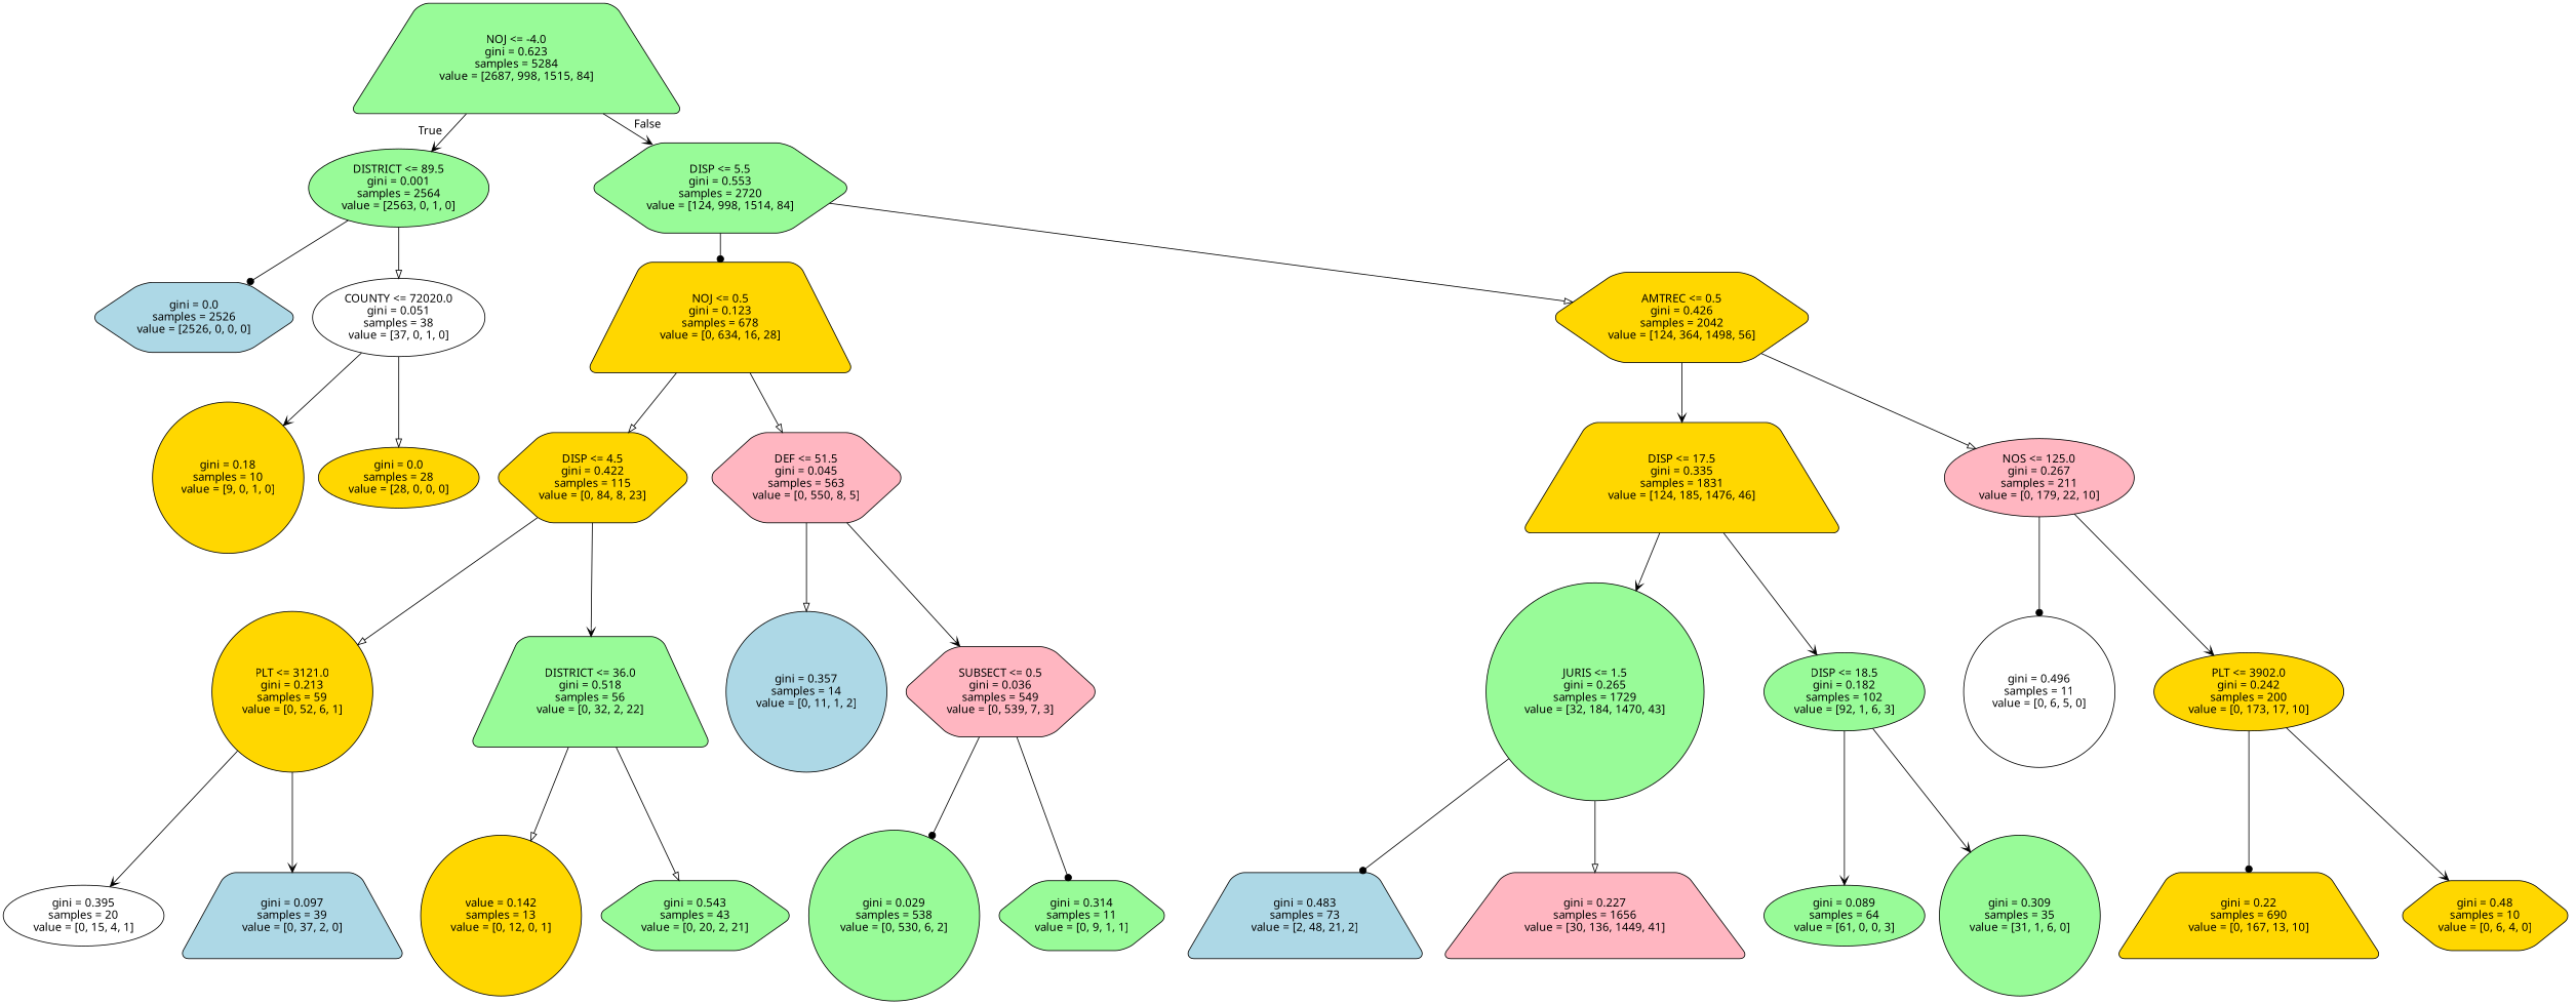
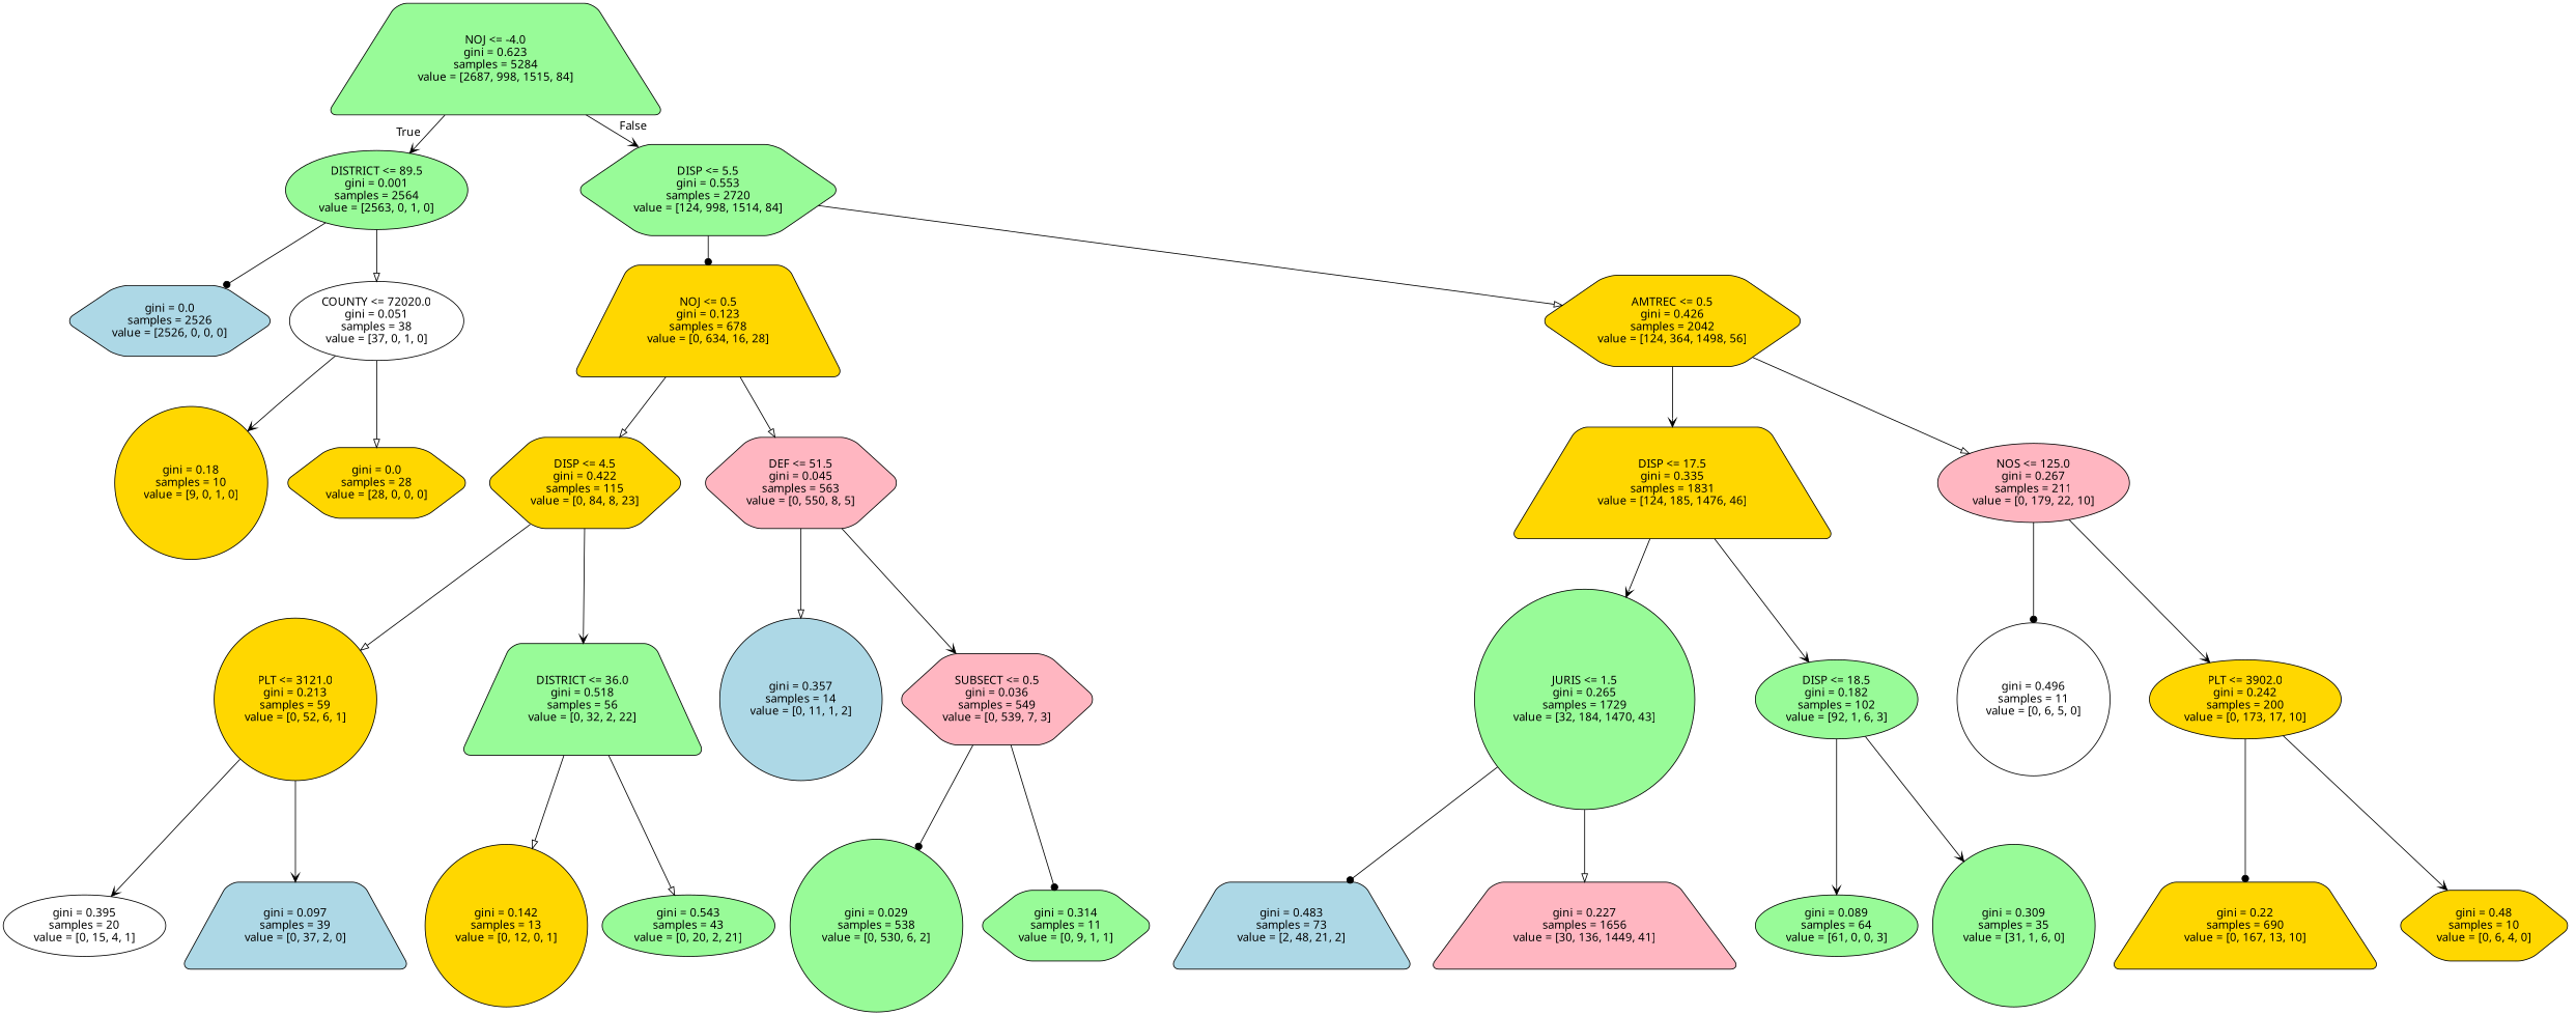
  digraph {
    fontname="Noto Sans"
    node [color=black fillcolor=palegreen fontname="Noto Sans" shape=hexagon style="filled, rounded"]
    edge [arrowhead=vee fontname="Noto Sans"]
    n1 [label="NOJ <= -4.0\ngini = 0.623\nsamples = 5284\nvalue = [2687, 998, 1515, 84]" shape=trapezium]
    n2 [label="DISTRICT <= 89.5\ngini = 0.001\nsamples = 2564\nvalue = [2563, 0, 1, 0]" shape=ellipse]
    n3 [label="DISP <= 5.5\ngini = 0.553\nsamples = 2720\nvalue = [124, 998, 1514, 84]"]
    n4 [fillcolor=lightblue label="gini = 0.0\nsamples = 2526\nvalue = [2526, 0, 0, 0]"]
    n5 [fillcolor=white label="COUNTY <= 72020.0\ngini = 0.051\nsamples = 38\nvalue = [37, 0, 1, 0]" shape=ellipse]
    n6 [fillcolor=gold label="NOJ <= 0.5\ngini = 0.123\nsamples = 678\nvalue = [0, 634, 16, 28]" shape=trapezium]
    n7 [fillcolor=gold label="AMTREC <= 0.5\ngini = 0.426\nsamples = 2042\nvalue = [124, 364, 1498, 56]"]
    n8 [fillcolor=gold label="gini = 0.18\nsamples = 10\nvalue = [9, 0, 1, 0]" shape=circle]
-   n9 [fillcolor=gold label="gini = 0.0\nsamples = 28\nvalue = [28, 0, 0, 0]" shape=ellipse]
+   n9 [fillcolor=gold label="gini = 0.0\nsamples = 28\nvalue = [28, 0, 0, 0]"]
    n10 [fillcolor=gold label="DISP <= 4.5\ngini = 0.422\nsamples = 115\nvalue = [0, 84, 8, 23]"]
    n11 [fillcolor=lightpink label="DEF <= 51.5\ngini = 0.045\nsamples = 563\nvalue = [0, 550, 8, 5]"]
    n12 [fillcolor=gold label="DISP <= 17.5\ngini = 0.335\nsamples = 1831\nvalue = [124, 185, 1476, 46]" shape=trapezium]
    n13 [fillcolor=lightpink label="NOS <= 125.0\ngini = 0.267\nsamples = 211\nvalue = [0, 179, 22, 10]" shape=ellipse]
    n14 [fillcolor=gold label="PLT <= 3121.0\ngini = 0.213\nsamples = 59\nvalue = [0, 52, 6, 1]" shape=circle]
    n15 [label="DISTRICT <= 36.0\ngini = 0.518\nsamples = 56\nvalue = [0, 32, 2, 22]" shape=trapezium]
    n16 [fillcolor=lightblue label="gini = 0.357\nsamples = 14\nvalue = [0, 11, 1, 2]" shape=circle]
    n17 [fillcolor=lightpink label="SUBSECT <= 0.5\ngini = 0.036\nsamples = 549\nvalue = [0, 539, 7, 3]"]
    n18 [fillcolor=white label="gini = 0.395\nsamples = 20\nvalue = [0, 15, 4, 1]" shape=ellipse]
    n19 [fillcolor=lightblue label="gini = 0.097\nsamples = 39\nvalue = [0, 37, 2, 0]" shape=trapezium]
-   n20 [fillcolor=gold label="value = 0.142\nsamples = 13\nvalue = [0, 12, 0, 1]" shape=circle]
-   n21 [label="gini = 0.543\nsamples = 43\nvalue = [0, 20, 2, 21]"]
+   n20 [fillcolor=gold label="gini = 0.142\nsamples = 13\nvalue = [0, 12, 0, 1]" shape=circle]
+   n21 [label="gini = 0.543\nsamples = 43\nvalue = [0, 20, 2, 21]" shape=ellipse]
    n22 [label="gini = 0.029\nsamples = 538\nvalue = [0, 530, 6, 2]" shape=circle]
    n23 [label="gini = 0.314\nsamples = 11\nvalue = [0, 9, 1, 1]"]
    n24 [label="JURIS <= 1.5\ngini = 0.265\nsamples = 1729\nvalue = [32, 184, 1470, 43]" shape=circle]
    n25 [label="DISP <= 18.5\ngini = 0.182\nsamples = 102\nvalue = [92, 1, 6, 3]" shape=ellipse]
    n26 [fillcolor=white label="gini = 0.496\nsamples = 11\nvalue = [0, 6, 5, 0]" shape=circle]
    n27 [fillcolor=gold label="PLT <= 3902.0\ngini = 0.242\nsamples = 200\nvalue = [0, 173, 17, 10]" shape=ellipse]
    n28 [fillcolor=lightblue label="gini = 0.483\nsamples = 73\nvalue = [2, 48, 21, 2]" shape=trapezium]
    n29 [fillcolor=lightpink label="gini = 0.227\nsamples = 1656\nvalue = [30, 136, 1449, 41]" shape=trapezium]
    n30 [label="gini = 0.089\nsamples = 64\nvalue = [61, 0, 0, 3]" shape=ellipse]
    n31 [label="gini = 0.309\nsamples = 35\nvalue = [31, 1, 6, 0]" shape=circle]
    n32 [fillcolor=gold label="gini = 0.22\nsamples = 690\nvalue = [0, 167, 13, 10]" shape=trapezium]
    n33 [fillcolor=gold label="gini = 0.48\nsamples = 10\nvalue = [0, 6, 4, 0]"]
    n1 -> n2 [headlabel=True labelangle=45 labeldistance=2.5]
    n1 -> n3 [headlabel=False labelangle=-45 labeldistance=2.5]
    n2 -> n4 [arrowhead=dot]
    n2 -> n5 [arrowhead=onormal]
    n3 -> n6 [arrowhead=dot]
    n3 -> n7 [arrowhead=onormal]
    n5 -> n8
    n5 -> n9 [arrowhead=onormal]
    n6 -> n10 [arrowhead=onormal]
    n6 -> n11 [arrowhead=onormal]
    n7 -> n12
    n7 -> n13 [arrowhead=onormal]
    n10 -> n14 [arrowhead=onormal]
    n10 -> n15
    n11 -> n16 [arrowhead=onormal]
    n11 -> n17
    n12 -> n24
    n12 -> n25
    n13 -> n26 [arrowhead=dot]
    n13 -> n27
    n14 -> n18
    n14 -> n19
    n15 -> n20 [arrowhead=onormal]
    n15 -> n21 [arrowhead=onormal]
    n17 -> n22 [arrowhead=dot]
    n17 -> n23 [arrowhead=dot]
    n24 -> n28 [arrowhead=dot]
    n24 -> n29 [arrowhead=onormal]
    n25 -> n30
    n25 -> n31
    n27 -> n32 [arrowhead=dot]
    n27 -> n33
  }
